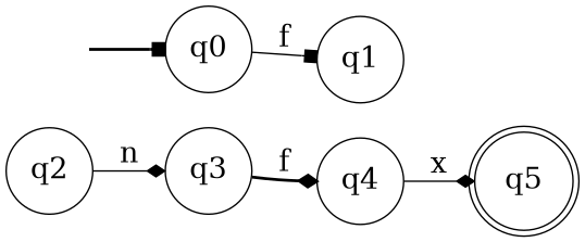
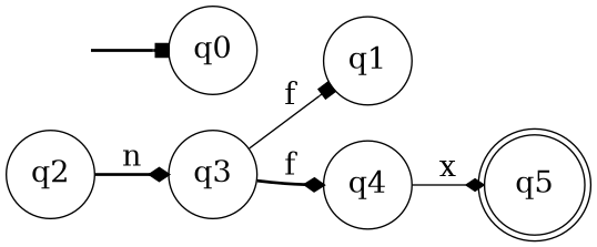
  digraph {
    rankdir=LR
    node [fontsize=20 shape=circle]
    edge [arrowhead=diamond fontsize="20pt" style=solid]
    "" [shape=plaintext]
    n2 [label=q0]
    n3 [label=q1]
    n4 [label=q5 shape=doublecircle]
    n5 [label=q3]
    n6 [label=q4]
    n7 [label=q2]
    "" -> n2 [arrowhead=box style=bold]
-   n2 -> n3 [arrowhead=box label=f]
+   n5 -> n3 [arrowhead=box label=f]
    n5 -> n6 [label=f style=bold]
    n6 -> n4 [label=x]
-   n7 -> n5 [label=n]
+   n7 -> n5 [label=n style=bold]
  }
